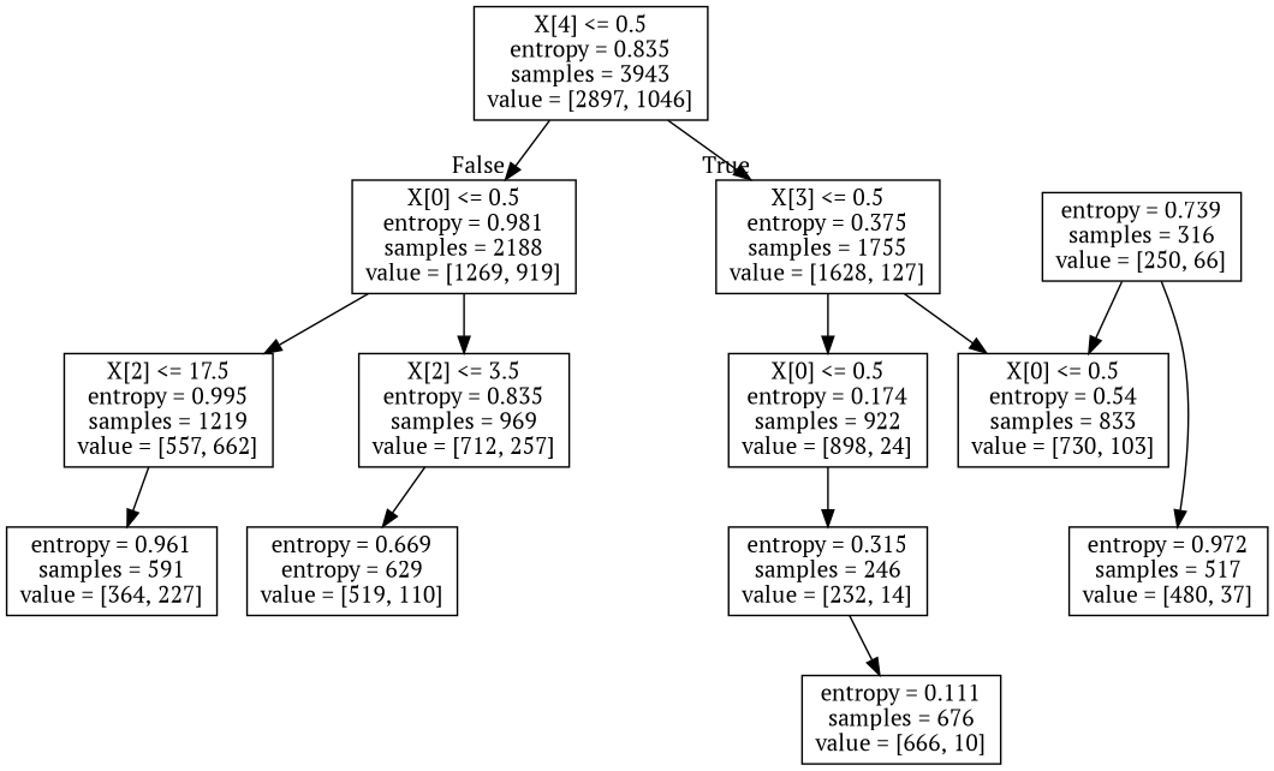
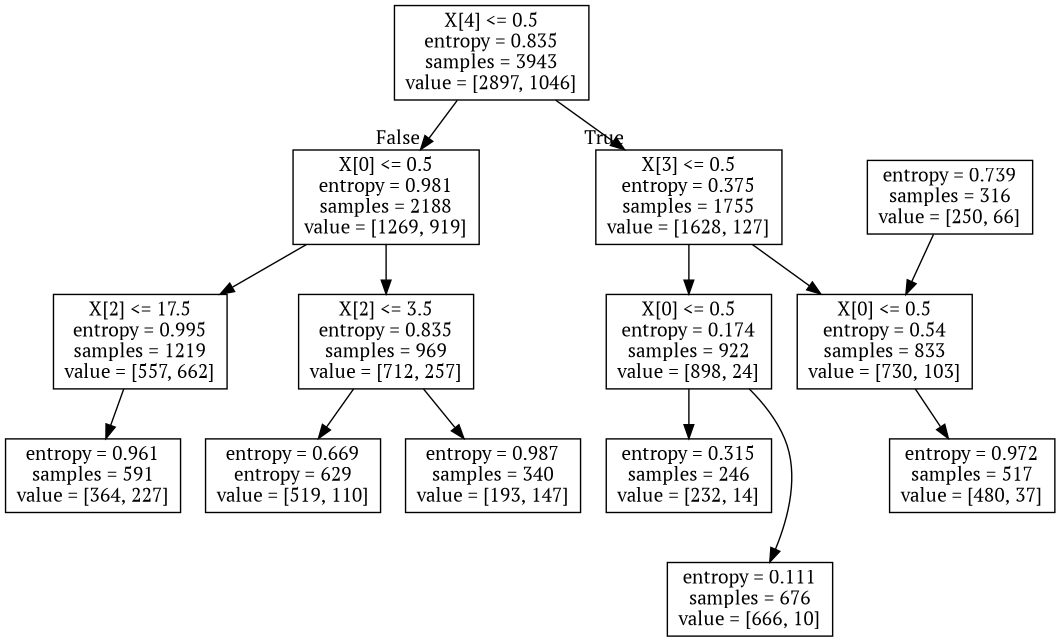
  digraph {
    fontname="PT Serif"
    node [fontname="PT Serif" shape=box]
    edge [fontname="PT Serif"]
    n1 [label="X[4] <= 0.5\nentropy = 0.835\nsamples = 3943\nvalue = [2897, 1046]"]
    n2 [label="X[3] <= 0.5\nentropy = 0.375\nsamples = 1755\nvalue = [1628, 127]"]
    n3 [label="X[0] <= 0.5\nentropy = 0.981\nsamples = 2188\nvalue = [1269, 919]"]
    n4 [label="X[0] <= 0.5\nentropy = 0.54\nsamples = 833\nvalue = [730, 103]"]
    n5 [label="X[0] <= 0.5\nentropy = 0.174\nsamples = 922\nvalue = [898, 24]"]
    n6 [label="X[2] <= 3.5\nentropy = 0.835\nsamples = 969\nvalue = [712, 257]"]
    n7 [label="X[2] <= 17.5\nentropy = 0.995\nsamples = 1219\nvalue = [557, 662]"]
    n8 [label="entropy = 0.972\nsamples = 517\nvalue = [480, 37]"]
    n9 [label="entropy = 0.111\nsamples = 676\nvalue = [666, 10]"]
    n10 [label="entropy = 0.315\nsamples = 246\nvalue = [232, 14]"]
    n11 [label="entropy = 0.739\nsamples = 316\nvalue = [250, 66]"]
+   n12 [label="entropy = 0.987\nsamples = 340\nvalue = [193, 147]"]
    n13 [label="entropy = 0.669\nentropy = 629\nvalue = [519, 110]"]
    n14 [label="entropy = 0.961\nsamples = 591\nvalue = [364, 227]"]
    n1 -> n2 [headlabel=True labelangle=45 labeldistance=2.5]
    n1 -> n3 [headlabel=False labelangle=-45 labeldistance=2.5]
    n2 -> n4
    n2 -> n5
    n3 -> n6
    n3 -> n7
-   n11 -> n8
-   n10 -> n9
+   n4 -> n8
+   n5 -> n9
    n5 -> n10
+   n6 -> n12
    n6 -> n13
    n7 -> n14
    n11 -> n4
  }
